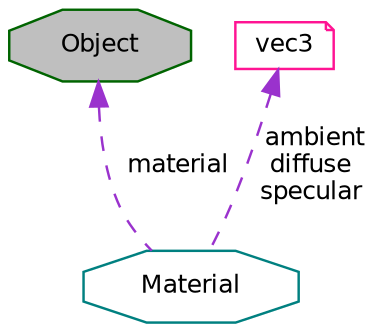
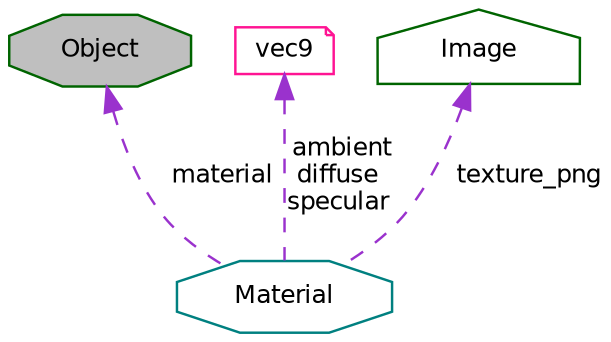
  digraph {
    node [color=darkgreen fillcolor=white fontname=Helvetica fontsize=10 shape=octagon style=filled]
    edge [color=darkorchid3 dir=back fontname=Helvetica fontsize=10 labelfontname=Helvetica labelfontsize=10 style=dashed]
    n1 [fillcolor=grey75 fontcolor=black height=0.2 label=Object width=0.4]
    n2 [color=teal height=0.2 label=Material width=0.4]
-   n3 [color=deeppink height=0.2 label=vec3 shape=note width=0.4]
+   n3 [color=deeppink height=0.2 label=vec9 shape=note width=0.4]
+   n4 [height=0.2 label=Image shape=house width=0.4]
    n1 -> n2 [label=" material"]
    n3 -> n2 [label=" ambient\ndiffuse\nspecular"]
+   n4 -> n2 [label=" texture_png"]
  }
